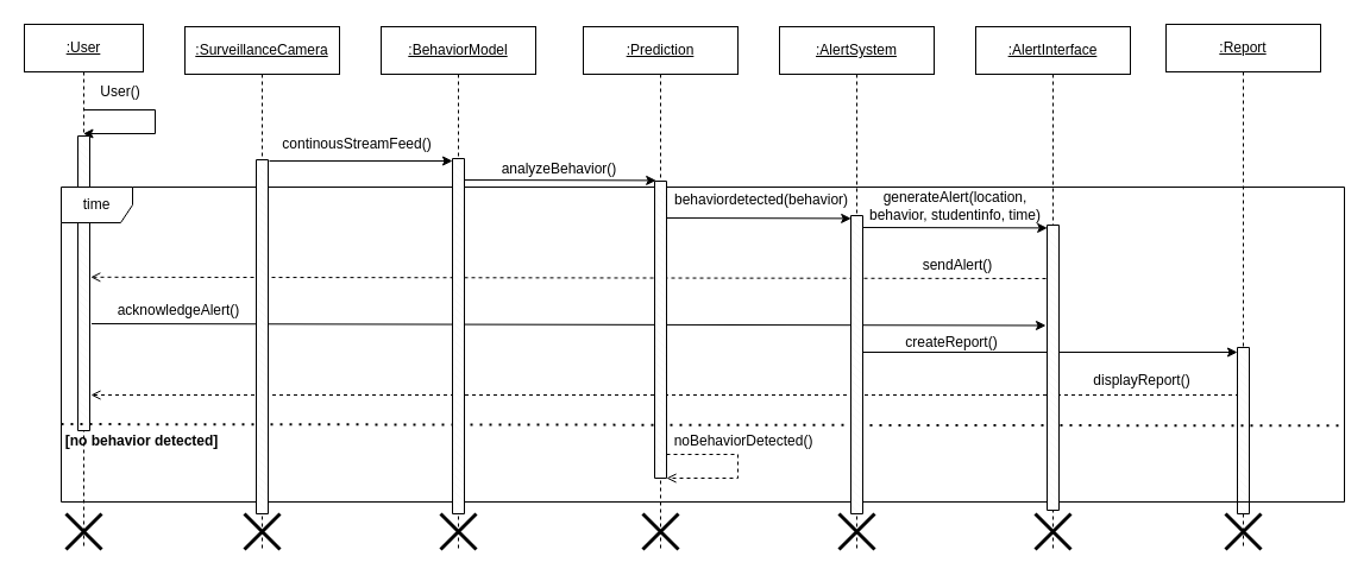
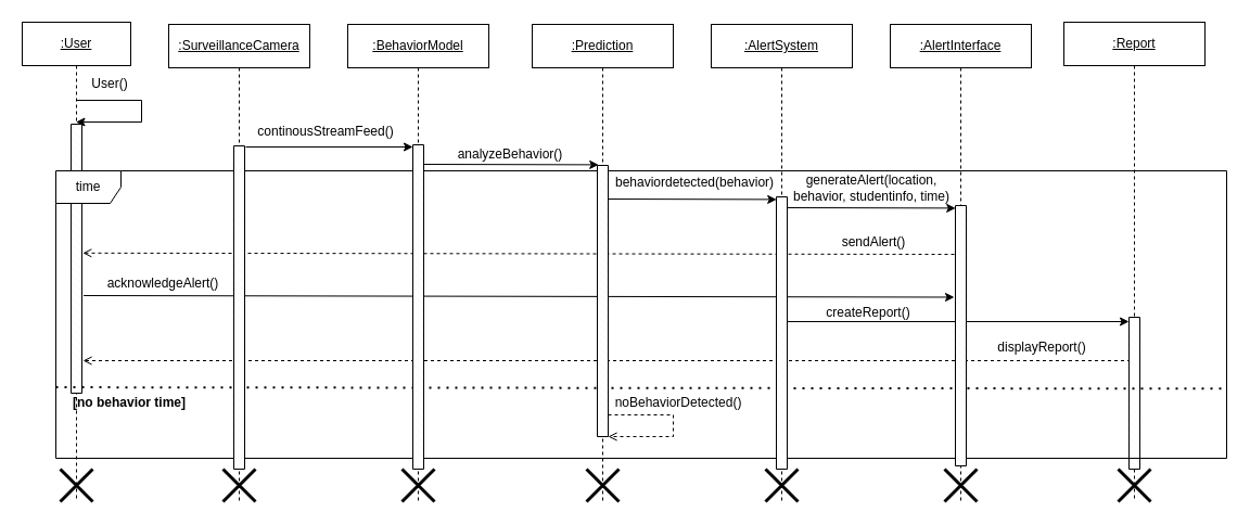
  <mxCell id="0" />
  <mxCell id="1" parent="0" />
  <mxCell id="2" value="&lt;u&gt;:User&lt;/u&gt;" style="shape=umlLifeline;perimeter=lifelinePerimeter;whiteSpace=wrap;html=1;container=0;dropTarget=0;collapsible=0;recursiveResize=0;outlineConnect=0;portConstraint=eastwest;newEdgeStyle={&quot;edgeStyle&quot;:&quot;elbowEdgeStyle&quot;,&quot;elbow&quot;:&quot;vertical&quot;,&quot;curved&quot;:0,&quot;rounded&quot;:0};" parent="1" vertex="1"><mxGeometry x="20" y="20" width="100" height="442" as="geometry" /></mxCell>
  <mxCell id="3" value="" style="shape=umlDestroy;whiteSpace=wrap;html=1;strokeWidth=3;targetShapes=umlLifeline;" parent="2" vertex="1"><mxGeometry x="35" y="412" width="30" height="30" as="geometry" /></mxCell>
  <mxCell id="4" value="&lt;u&gt;:SurveillanceCamera&lt;/u&gt;" style="shape=umlLifeline;perimeter=lifelinePerimeter;whiteSpace=wrap;html=1;container=0;dropTarget=0;collapsible=0;recursiveResize=0;outlineConnect=0;portConstraint=eastwest;newEdgeStyle={&quot;edgeStyle&quot;:&quot;elbowEdgeStyle&quot;,&quot;elbow&quot;:&quot;vertical&quot;,&quot;curved&quot;:0,&quot;rounded&quot;:0};" parent="1" vertex="1"><mxGeometry x="155" y="22" width="130" height="440" as="geometry" /></mxCell>
  <mxCell id="5" value="" style="shape=umlDestroy;whiteSpace=wrap;html=1;strokeWidth=3;targetShapes=umlLifeline;" parent="4" vertex="1"><mxGeometry x="50" y="410" width="30" height="30" as="geometry" /></mxCell>
  <mxCell id="6" value="&lt;u&gt;:BehaviorModel&lt;/u&gt;" style="shape=umlLifeline;perimeter=lifelinePerimeter;whiteSpace=wrap;html=1;container=0;dropTarget=0;collapsible=0;recursiveResize=0;outlineConnect=0;portConstraint=eastwest;newEdgeStyle={&quot;edgeStyle&quot;:&quot;elbowEdgeStyle&quot;,&quot;elbow&quot;:&quot;vertical&quot;,&quot;curved&quot;:0,&quot;rounded&quot;:0};" parent="1" vertex="1"><mxGeometry x="320" y="22" width="130" height="440" as="geometry" /></mxCell>
  <mxCell id="7" value="" style="shape=umlDestroy;whiteSpace=wrap;html=1;strokeWidth=3;targetShapes=umlLifeline;" parent="6" vertex="1"><mxGeometry x="50" y="410" width="30" height="30" as="geometry" /></mxCell>
  <mxCell id="8" value="&lt;u&gt;:Prediction&lt;/u&gt;" style="shape=umlLifeline;perimeter=lifelinePerimeter;whiteSpace=wrap;html=1;container=0;dropTarget=0;collapsible=0;recursiveResize=0;outlineConnect=0;portConstraint=eastwest;newEdgeStyle={&quot;edgeStyle&quot;:&quot;elbowEdgeStyle&quot;,&quot;elbow&quot;:&quot;vertical&quot;,&quot;curved&quot;:0,&quot;rounded&quot;:0};" parent="1" vertex="1"><mxGeometry x="490" y="22" width="130" height="440" as="geometry" /></mxCell>
  <mxCell id="9" value="" style="shape=umlDestroy;whiteSpace=wrap;html=1;strokeWidth=3;targetShapes=umlLifeline;" parent="8" vertex="1"><mxGeometry x="50" y="410" width="30" height="30" as="geometry" /></mxCell>
  <mxCell id="10" value="&lt;u&gt;:AlertInterface&lt;/u&gt;" style="shape=umlLifeline;perimeter=lifelinePerimeter;whiteSpace=wrap;html=1;container=0;dropTarget=0;collapsible=0;recursiveResize=0;outlineConnect=0;portConstraint=eastwest;newEdgeStyle={&quot;edgeStyle&quot;:&quot;elbowEdgeStyle&quot;,&quot;elbow&quot;:&quot;vertical&quot;,&quot;curved&quot;:0,&quot;rounded&quot;:0};" parent="1" vertex="1"><mxGeometry x="820" y="22" width="130" height="440" as="geometry" /></mxCell>
  <mxCell id="11" value="" style="shape=umlDestroy;whiteSpace=wrap;html=1;strokeWidth=3;targetShapes=umlLifeline;" parent="10" vertex="1"><mxGeometry x="50" y="410" width="30" height="30" as="geometry" /></mxCell>
  <mxCell id="12" value="&lt;u&gt;:AlertSystem&lt;/u&gt;&lt;span style=&quot;color: rgba(0, 0, 0, 0); font-family: monospace; font-size: 0px; text-align: start; text-wrap: nowrap;&quot;&gt;%3CmxGraphModel%3E%3Croot%3E%3CmxCell%20id%3D%220%22%2F%3E%3CmxCell%20id%3D%221%22%20parent%3D%220%22%2F%3E%3CmxCell%20id%3D%222%22%20value%3D%22%26lt%3Bu%26gt%3B%3AAlertInterface%26lt%3B%2Fu%26gt%3B%22%20style%3D%22shape%3DumlLifeline%3Bperimeter%3DlifelinePerimeter%3BwhiteSpace%3Dwrap%3Bhtml%3D1%3Bcontainer%3D0%3BdropTarget%3D0%3Bcollapsible%3D0%3BrecursiveResize%3D0%3BoutlineConnect%3D0%3BportConstraint%3Deastwest%3BnewEdgeStyle%3D%7B%26quot%3BedgeStyle%26quot%3B%3A%26quot%3BelbowEdgeStyle%26quot%3B%2C%26quot%3Belbow%26quot%3B%3A%26quot%3Bvertical%26quot%3B%2C%26quot%3Bcurved%26quot%3B%3A0%2C%26quot%3Brounded%26quot%3B%3A0%7D%3B%22%20vertex%3D%221%22%20parent%3D%221%22%3E%3CmxGeometry%20x%3D%22790%22%20y%3D%2240%22%20width%3D%22130%22%20height%3D%22300%22%20as%3D%22geometry%22%2F%3E%3C%2FmxCell%3E%3C%2Froot%3E%3C%2FmxGraphModel%3E&lt;/span&gt;" style="shape=umlLifeline;perimeter=lifelinePerimeter;whiteSpace=wrap;html=1;container=0;dropTarget=0;collapsible=0;recursiveResize=0;outlineConnect=0;portConstraint=eastwest;newEdgeStyle={&quot;edgeStyle&quot;:&quot;elbowEdgeStyle&quot;,&quot;elbow&quot;:&quot;vertical&quot;,&quot;curved&quot;:0,&quot;rounded&quot;:0};" parent="1" vertex="1"><mxGeometry x="655" y="22" width="130" height="440" as="geometry" /></mxCell>
  <mxCell id="13" value="" style="shape=umlDestroy;whiteSpace=wrap;html=1;strokeWidth=3;targetShapes=umlLifeline;" parent="12" vertex="1"><mxGeometry x="50" y="410" width="30" height="30" as="geometry" /></mxCell>
  <mxCell id="14" value="&lt;u&gt;:Report&lt;/u&gt;&lt;span style=&quot;color: rgba(0, 0, 0, 0); font-family: monospace; font-size: 0px; text-align: start; text-wrap: nowrap;&quot;&gt;%3CmxGraphModel%3E%3Croot%3E%3CmxCell%20id%3D%220%22%2F%3E%3CmxCell%20id%3D%221%22%20parent%3D%220%22%2F%3E%3CmxCell%20id%3D%222%22%20value%3D%22%26lt%3Bu%26gt%3B%3AAlertInterface%26lt%3B%2Fu%26gt%3B%22%20style%3D%22shape%3DumlLifeline%3Bperimeter%3DlifelinePerimeter%3BwhiteSpace%3Dwrap%3Bhtml%3D1%3Bcontainer%3D0%3BdropTarget%3D0%3Bcollapsible%3D0%3BrecursiveResize%3D0%3BoutlineConnect%3D0%3BportConstraint%3Deastwest%3BnewEdgeStyle%3D%7B%26quot%3BedgeStyle%26quot%3B%3A%26quot%3BelbowEdgeStyle%26quot%3B%2C%26quot%3Belbow%26quot%3B%3A%26quot%3Bvertical%26quot%3B%2C%26quot%3Bcurved%26quot%3B%3A0%2C%26quot%3Brounded%26quot%3B%3A0%7D%3B%22%20vertex%3D%221%22%20parent%3D%221%22%3E%3CmxGeometry%20x%3D%22790%22%20y%3D%2240%22%20width%3D%22130%22%20height%3D%22300%22%20as%3D%22geometry%22%2F%3E%3C%2FmxCell%3E%3C%2Froot%3E%3C%2FmxGraphModel%3E&lt;/span&gt;" style="shape=umlLifeline;perimeter=lifelinePerimeter;whiteSpace=wrap;html=1;container=0;dropTarget=0;collapsible=0;recursiveResize=0;outlineConnect=0;portConstraint=eastwest;newEdgeStyle={&quot;edgeStyle&quot;:&quot;elbowEdgeStyle&quot;,&quot;elbow&quot;:&quot;vertical&quot;,&quot;curved&quot;:0,&quot;rounded&quot;:0};" parent="1" vertex="1"><mxGeometry x="980" y="20" width="130" height="442" as="geometry" /></mxCell>
  <mxCell id="15" value="" style="shape=umlDestroy;whiteSpace=wrap;html=1;strokeWidth=3;targetShapes=umlLifeline;" parent="14" vertex="1"><mxGeometry x="50" y="412" width="30" height="30" as="geometry" /></mxCell>
  <mxCell id="16" style="edgeStyle=orthogonalEdgeStyle;rounded=0;orthogonalLoop=1;jettySize=auto;html=1;" parent="1" source="2" target="2" edge="1"><mxGeometry relative="1" as="geometry"><mxPoint x="130" y="152" as="targetPoint" /><Array as="points"><mxPoint x="130" y="92" /><mxPoint x="130" y="112" /></Array></mxGeometry></mxCell>
  <mxCell id="17" value="" style="verticalLabelPosition=bottom;verticalAlign=top;html=1;shape=mxgraph.basic.patternFillRect;fillStyle=diagRev;step=5;fillStrokeWidth=0.2;fillStrokeColor=#dddddd;" parent="1" vertex="1"><mxGeometry x="65" y="114" width="10" height="248" as="geometry" /></mxCell>
  <mxCell id="18" value="User()" style="text;html=1;align=center;verticalAlign=middle;whiteSpace=wrap;rounded=0;" parent="1" vertex="1"><mxGeometry x="71" y="62" width="60" height="30" as="geometry" /></mxCell>
  <mxCell id="19" value="" style="endArrow=classic;html=1;rounded=0;" parent="1" edge="1"><mxGeometry width="50" height="50" relative="1" as="geometry"><mxPoint x="226" y="135" as="sourcePoint" /><mxPoint x="380" y="135" as="targetPoint" /></mxGeometry></mxCell>
  <mxCell id="20" value="continousStreamFeed()" style="text;html=1;align=center;verticalAlign=middle;whiteSpace=wrap;rounded=0;" parent="1" vertex="1"><mxGeometry x="270" y="106" width="60" height="30" as="geometry" /></mxCell>
  <mxCell id="21" value="" style="endArrow=classic;html=1;rounded=0;entryX=0.12;entryY=0.052;entryDx=0;entryDy=0;entryPerimeter=0;" parent="1" edge="1"><mxGeometry width="50" height="50" relative="1" as="geometry"><mxPoint x="390" y="151" as="sourcePoint" /><mxPoint x="551.2" y="151.4" as="targetPoint" /></mxGeometry></mxCell>
  <mxCell id="22" value="analyzeBehavior()" style="text;html=1;align=center;verticalAlign=middle;whiteSpace=wrap;rounded=0;" parent="1" vertex="1"><mxGeometry x="440" y="127" width="60" height="30" as="geometry" /></mxCell>
  <mxCell id="23" value="" style="endArrow=classic;html=1;rounded=0;entryX=0.12;entryY=0.052;entryDx=0;entryDy=0;entryPerimeter=0;" parent="1" edge="1"><mxGeometry width="50" height="50" relative="1" as="geometry"><mxPoint x="560" y="183" as="sourcePoint" /><mxPoint x="715.2" y="183.4" as="targetPoint" /></mxGeometry></mxCell>
  <mxCell id="24" value="" style="endArrow=classic;html=1;rounded=0;entryX=0;entryY=0.75;entryDx=0;entryDy=0;entryPerimeter=0;exitX=1.255;exitY=0.79;exitDx=0;exitDy=0;exitPerimeter=0;" parent="1" edge="1"><mxGeometry width="50" height="50" relative="1" as="geometry"><mxPoint x="76.55" y="272" as="sourcePoint" /><mxPoint x="879" y="273.5" as="targetPoint" /></mxGeometry></mxCell>
  <mxCell id="25" value="behaviordetected(behavior)" style="text;html=1;align=center;verticalAlign=middle;whiteSpace=wrap;rounded=0;" parent="1" vertex="1"><mxGeometry x="610" y="154" width="60" height="28" as="geometry" /></mxCell>
  <mxCell id="26" value="" style="endArrow=classic;html=1;rounded=0;entryX=0.12;entryY=0.052;entryDx=0;entryDy=0;entryPerimeter=0;" parent="1" edge="1"><mxGeometry width="50" height="50" relative="1" as="geometry"><mxPoint x="725" y="191" as="sourcePoint" /><mxPoint x="880.2" y="191.4" as="targetPoint" /></mxGeometry></mxCell>
  <mxCell id="27" value="generateAlert(location, behavior, studentinfo, time)" style="text;html=1;align=center;verticalAlign=middle;whiteSpace=wrap;rounded=0;" parent="1" vertex="1"><mxGeometry x="728" y="158" width="150" height="30" as="geometry" /></mxCell>
  <mxCell id="28" value="" style="endArrow=open;html=1;rounded=0;entryX=1.18;entryY=0.594;entryDx=0;entryDy=0;entryPerimeter=0;dashed=1;endFill=0;" parent="1" edge="1"><mxGeometry width="50" height="50" relative="1" as="geometry"><mxPoint x="879" y="234" as="sourcePoint" /><mxPoint x="75.8" y="232.8" as="targetPoint" /></mxGeometry></mxCell>
  <mxCell id="29" value="sendAlert()" style="text;html=1;align=center;verticalAlign=middle;whiteSpace=wrap;rounded=0;" parent="1" vertex="1"><mxGeometry x="775" y="208" width="60" height="30" as="geometry" /></mxCell>
  <mxCell id="30" value="acknowledgeAlert()" style="text;html=1;align=center;verticalAlign=middle;whiteSpace=wrap;rounded=0;" parent="1" vertex="1"><mxGeometry x="120" y="246" width="60" height="30" as="geometry" /></mxCell>
  <mxCell id="31" value="" style="endArrow=classic;html=1;rounded=0;" parent="1" edge="1"><mxGeometry width="50" height="50" relative="1" as="geometry"><mxPoint x="725" y="296" as="sourcePoint" /><mxPoint x="1040" y="296" as="targetPoint" /></mxGeometry></mxCell>
  <mxCell id="32" style="edgeStyle=orthogonalEdgeStyle;rounded=0;orthogonalLoop=1;jettySize=auto;html=1;exitX=0.25;exitY=1;exitDx=0;exitDy=0;exitPerimeter=0;dashed=1;endArrow=open;endFill=0;" parent="1" edge="1"><mxGeometry relative="1" as="geometry"><mxPoint x="76" y="332" as="targetPoint" /><mxPoint x="1041.5" y="332" as="sourcePoint" /><Array as="points"><mxPoint x="319" y="332" /><mxPoint x="319" y="332" /></Array></mxGeometry></mxCell>
  <mxCell id="33" value="" style="verticalLabelPosition=bottom;verticalAlign=top;html=1;shape=mxgraph.basic.patternFillRect;fillStyle=diagRev;step=5;fillStrokeWidth=0.2;fillStrokeColor=#dddddd;" parent="1" vertex="1"><mxGeometry x="1040" y="292" width="10" height="140" as="geometry" /></mxCell>
  <mxCell id="34" value="displayReport()" style="text;html=1;align=center;verticalAlign=middle;whiteSpace=wrap;rounded=0;" parent="1" vertex="1"><mxGeometry x="930" y="305" width="60" height="30" as="geometry" /></mxCell>
  <mxCell id="35" value="time" style="shape=umlFrame;whiteSpace=wrap;html=1;pointerEvents=0;" parent="1" vertex="1"><mxGeometry x="51" y="157" width="1079" height="265" as="geometry" /></mxCell>
  <mxCell id="36" value="" style="endArrow=none;dashed=1;html=1;dashPattern=1 3;strokeWidth=2;rounded=0;entryX=1;entryY=0.758;entryDx=0;entryDy=0;entryPerimeter=0;" parent="1" target="35" edge="1"><mxGeometry width="50" height="50" relative="1" as="geometry"><mxPoint x="51" y="356.564" as="sourcePoint" /><mxPoint x="1271.219" y="375.43" as="targetPoint" /><Array as="points" /></mxGeometry></mxCell>
- <mxCell id="37" value="&lt;b&gt;[no behavior detected]&lt;/b&gt;" style="text;html=1;align=center;verticalAlign=middle;whiteSpace=wrap;rounded=0;" parent="1" vertex="1"><mxGeometry x="44" y="356" width="150" height="30" as="geometry" /></mxCell>
+ <mxCell id="37" value="&lt;b&gt;[no behavior time]&lt;/b&gt;" style="text;html=1;align=center;verticalAlign=middle;whiteSpace=wrap;rounded=0;" parent="1" vertex="1"><mxGeometry x="44" y="356" width="150" height="30" as="geometry" /></mxCell>
  <mxCell id="38" value="" style="verticalLabelPosition=bottom;verticalAlign=top;html=1;shape=mxgraph.basic.patternFillRect;fillStyle=diagRev;step=5;fillStrokeWidth=0.2;fillStrokeColor=#dddddd;" parent="1" vertex="1"><mxGeometry x="550" y="152" width="10" height="250" as="geometry" /></mxCell>
  <mxCell id="39" style="edgeStyle=orthogonalEdgeStyle;rounded=0;orthogonalLoop=1;jettySize=auto;html=1;dashed=1;endArrow=open;endFill=0;" parent="1" edge="1"><mxGeometry relative="1" as="geometry"><mxPoint x="560" y="382" as="sourcePoint" /><mxPoint x="560" y="402" as="targetPoint" /><Array as="points"><mxPoint x="620" y="382" /><mxPoint x="620" y="402" /></Array></mxGeometry></mxCell>
  <mxCell id="40" value="noBehaviorDetected()" style="text;html=1;align=center;verticalAlign=middle;whiteSpace=wrap;rounded=0;" parent="1" vertex="1"><mxGeometry x="595" y="356" width="60" height="30" as="geometry" /></mxCell>
  <mxCell id="41" value="createReport()" style="text;html=1;align=center;verticalAlign=middle;whiteSpace=wrap;rounded=0;" parent="1" vertex="1"><mxGeometry x="770" y="272.5" width="60" height="30" as="geometry" /></mxCell>
  <mxCell id="42" value="" style="verticalLabelPosition=bottom;verticalAlign=top;html=1;shape=mxgraph.basic.patternFillRect;fillStyle=diagRev;step=5;fillStrokeWidth=0.2;fillStrokeColor=#dddddd;" parent="1" vertex="1"><mxGeometry x="880" y="189" width="10" height="240" as="geometry" /></mxCell>
  <mxCell id="43" value="" style="verticalLabelPosition=bottom;verticalAlign=top;html=1;shape=mxgraph.basic.patternFillRect;fillStyle=diagRev;step=5;fillStrokeWidth=0.2;fillStrokeColor=#dddddd;" parent="1" vertex="1"><mxGeometry x="715" y="181" width="10" height="251" as="geometry" /></mxCell>
  <mxCell id="44" value="" style="verticalLabelPosition=bottom;verticalAlign=top;html=1;shape=mxgraph.basic.patternFillRect;fillStyle=diagRev;step=5;fillStrokeWidth=0.2;fillStrokeColor=#dddddd;" parent="1" vertex="1"><mxGeometry x="380" y="133" width="10" height="299" as="geometry" /></mxCell>
  <mxCell id="45" value="" style="verticalLabelPosition=bottom;verticalAlign=top;html=1;shape=mxgraph.basic.patternFillRect;fillStyle=diagRev;step=5;fillStrokeWidth=0.2;fillStrokeColor=#dddddd;" parent="1" vertex="1"><mxGeometry x="215" y="134" width="10" height="298" as="geometry" /></mxCell>
